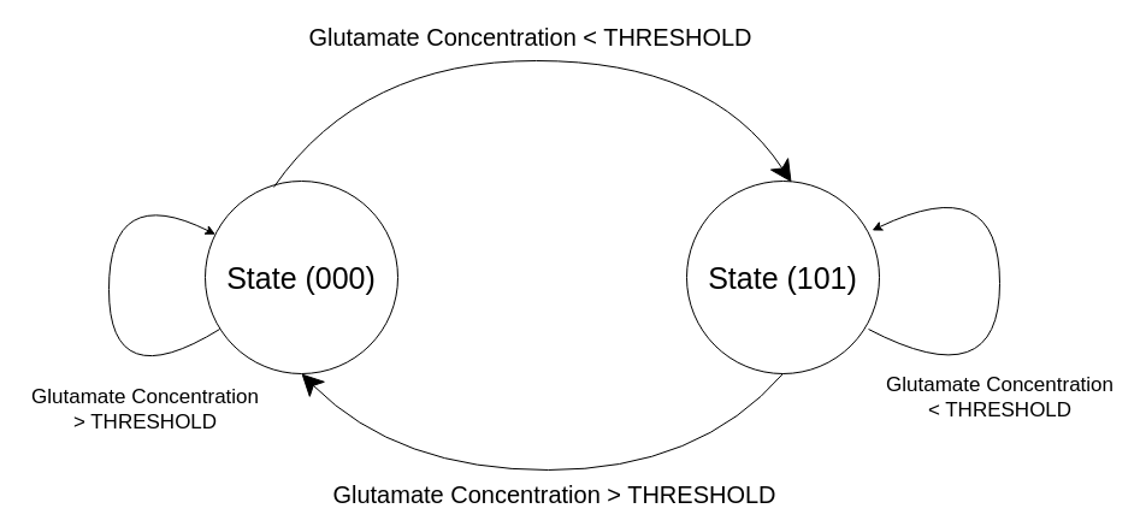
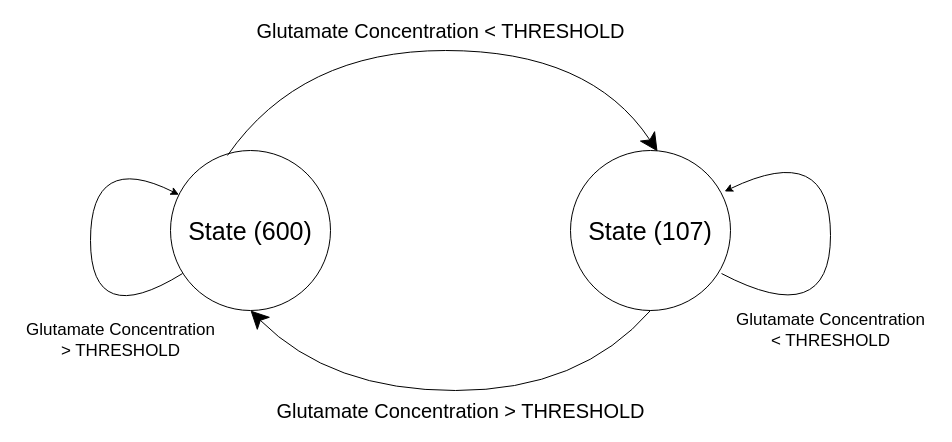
  <mxCell id="0" />
  <mxCell id="1" parent="0" />
- <mxCell id="2" value="&lt;font style=&quot;font-size: 25px&quot;&gt;State (000)&lt;br&gt;&lt;/font&gt;" style="ellipse;whiteSpace=wrap;html=1;aspect=fixed;" vertex="1" parent="1"><mxGeometry x="170" y="150" width="160" height="160" as="geometry" /></mxCell>
- <mxCell id="3" value="&lt;font style=&quot;font-size: 25px&quot;&gt;State (101)&lt;/font&gt;" style="ellipse;whiteSpace=wrap;html=1;aspect=fixed;" vertex="1" parent="1"><mxGeometry x="570" y="150" width="160" height="160" as="geometry" /></mxCell>
+ <mxCell id="2" value="&lt;font style=&quot;font-size: 25px&quot;&gt;State (600)&lt;br&gt;&lt;/font&gt;" style="ellipse;whiteSpace=wrap;html=1;aspect=fixed;" vertex="1" parent="1"><mxGeometry x="170" y="150" width="160" height="160" as="geometry" /></mxCell>
+ <mxCell id="3" value="&lt;font style=&quot;font-size: 25px&quot;&gt;State (107)&lt;/font&gt;" style="ellipse;whiteSpace=wrap;html=1;aspect=fixed;" vertex="1" parent="1"><mxGeometry x="570" y="150" width="160" height="160" as="geometry" /></mxCell>
  <mxCell id="4" value="" style="endArrow=classic;html=1;exitX=0.356;exitY=0.031;exitDx=0;exitDy=0;exitPerimeter=0;entryX=0.544;entryY=0.006;entryDx=0;entryDy=0;entryPerimeter=0;curved=1;targetPerimeterSpacing=4;endSize=16;startSize=16;" edge="1" parent="1" source="2" target="3"><mxGeometry width="50" height="50" relative="1" as="geometry"><mxPoint x="250" y="110" as="sourcePoint" /><mxPoint x="300" y="60" as="targetPoint" /><Array as="points"><mxPoint x="300" y="50" /><mxPoint x="590" y="50" /></Array></mxGeometry></mxCell>
  <mxCell id="5" value="" style="endArrow=classic;html=1;entryX=0.5;entryY=1;entryDx=0;entryDy=0;curved=1;targetPerimeterSpacing=4;endSize=16;startSize=16;exitX=0.5;exitY=1;exitDx=0;exitDy=0;" edge="1" parent="1" source="3" target="2"><mxGeometry width="50" height="50" relative="1" as="geometry"><mxPoint x="990" y="340" as="sourcePoint" /><mxPoint x="650.08" y="370.96" as="targetPoint" /><Array as="points"><mxPoint x="580" y="390" /><mxPoint x="330" y="390" /></Array></mxGeometry></mxCell>
  <mxCell id="6" value="" style="curved=1;endArrow=classic;html=1;exitX=0.075;exitY=0.769;exitDx=0;exitDy=0;exitPerimeter=0;" edge="1" parent="1" source="2" target="2"><mxGeometry width="50" height="50" relative="1" as="geometry"><mxPoint x="90" y="240" as="sourcePoint" /><mxPoint x="140" y="190" as="targetPoint" /><Array as="points"><mxPoint x="90" y="330" /><mxPoint x="90" y="150" /></Array></mxGeometry></mxCell>
  <mxCell id="7" value="" style="curved=1;endArrow=classic;html=1;exitX=0.944;exitY=0.769;exitDx=0;exitDy=0;exitPerimeter=0;entryX=0.963;entryY=0.256;entryDx=0;entryDy=0;entryPerimeter=0;" edge="1" parent="1" source="3" target="3"><mxGeometry width="50" height="50" relative="1" as="geometry"><mxPoint x="842" y="273.04" as="sourcePoint" /><mxPoint x="838.446" y="194.223" as="targetPoint" /><Array as="points"><mxPoint x="830" y="330" /><mxPoint x="830" y="140" /></Array></mxGeometry></mxCell>
  <mxCell id="8" value="&lt;font style=&quot;font-size: 20px&quot;&gt;Glutamate Concentration &amp;lt; THRESHOLD&lt;br&gt;&lt;/font&gt;" style="text;html=1;align=center;verticalAlign=middle;resizable=0;points=[];autosize=1;strokeWidth=26;" vertex="1" parent="1"><mxGeometry x="250" y="20" width="380" height="20" as="geometry" /></mxCell>
  <mxCell id="9" value="&lt;font style=&quot;font-size: 20px&quot;&gt;Glutamate Concentration &amp;gt; THRESHOLD&lt;br&gt;&lt;/font&gt;" style="text;html=1;align=center;verticalAlign=middle;resizable=0;points=[];autosize=1;strokeWidth=26;" vertex="1" parent="1"><mxGeometry x="270" y="400" width="380" height="20" as="geometry" /></mxCell>
  <mxCell id="10" value="&lt;div&gt;&lt;font style=&quot;font-size: 17px&quot;&gt;Glutamate Concentration &lt;br&gt;&lt;/font&gt;&lt;/div&gt;&lt;div&gt;&lt;font style=&quot;font-size: 17px&quot;&gt;&amp;gt; THRESHOLD&lt;/font&gt;&lt;/div&gt;" style="text;html=1;align=center;verticalAlign=middle;resizable=0;points=[];autosize=1;strokeWidth=26;" vertex="1" parent="1"><mxGeometry x="20" y="320" width="200" height="40" as="geometry" /></mxCell>
  <mxCell id="11" value="&lt;div&gt;&lt;font style=&quot;font-size: 17px&quot;&gt;Glutamate Concentration &lt;br&gt;&lt;/font&gt;&lt;/div&gt;&lt;div&gt;&lt;font style=&quot;font-size: 17px&quot;&gt;&amp;lt; THRESHOLD&lt;/font&gt;&lt;/div&gt;" style="text;html=1;align=center;verticalAlign=middle;resizable=0;points=[];autosize=1;strokeWidth=26;" vertex="1" parent="1"><mxGeometry x="730" y="310" width="200" height="40" as="geometry" /></mxCell>
